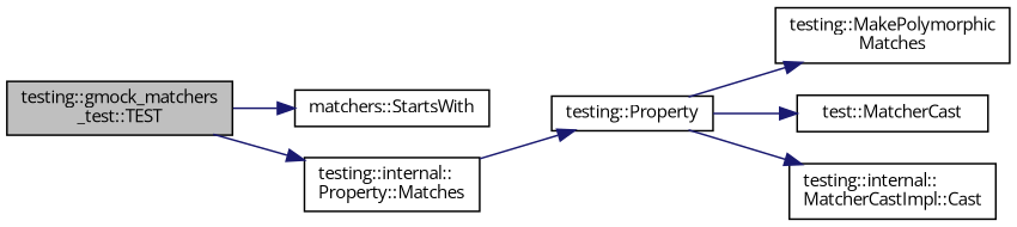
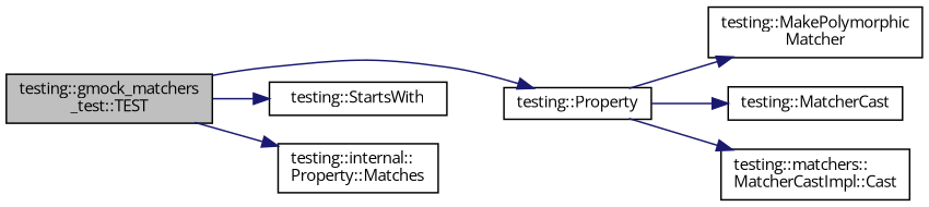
  digraph {
    fontname="Open Sans"
    rankdir=LR
    node [color=black fillcolor=white fontname="Open Sans" fontsize=10 shape=record style=filled]
    edge [color=midnightblue fontname="Open Sans" fontsize=10 labelfontname=Helvetica labelfontsize=10 style=solid]
    n1 [fillcolor=grey75 fontcolor=black height=0.2 label="testing::gmock_matchers\l_test::TEST" width=0.4]
    n2 [height=0.2 label="testing::Property" width=0.4]
-   n3 [height=0.2 label="matchers::StartsWith" width=0.4]
+   n3 [height=0.2 label="testing::StartsWith" width=0.4]
    n4 [height=0.2 label="testing::internal::\lProperty::Matches" width=0.4]
-   n5 [height=0.2 label="testing::MakePolymorphic\lMatches" width=0.4]
-   n6 [height=0.2 label="test::MatcherCast" width=0.4]
-   n7 [height=0.2 label="testing::internal::\lMatcherCastImpl::Cast" width=0.4]
-   n4 -> n2
+   n5 [height=0.2 label="testing::MakePolymorphic\lMatcher" width=0.4]
+   n6 [height=0.2 label="testing::MatcherCast" width=0.4]
+   n7 [height=0.2 label="testing::matchers::\lMatcherCastImpl::Cast" width=0.4]
+   n1 -> n2
    n1 -> n3
    n1 -> n4
    n2 -> n5
    n2 -> n6
    n2 -> n7
  }
